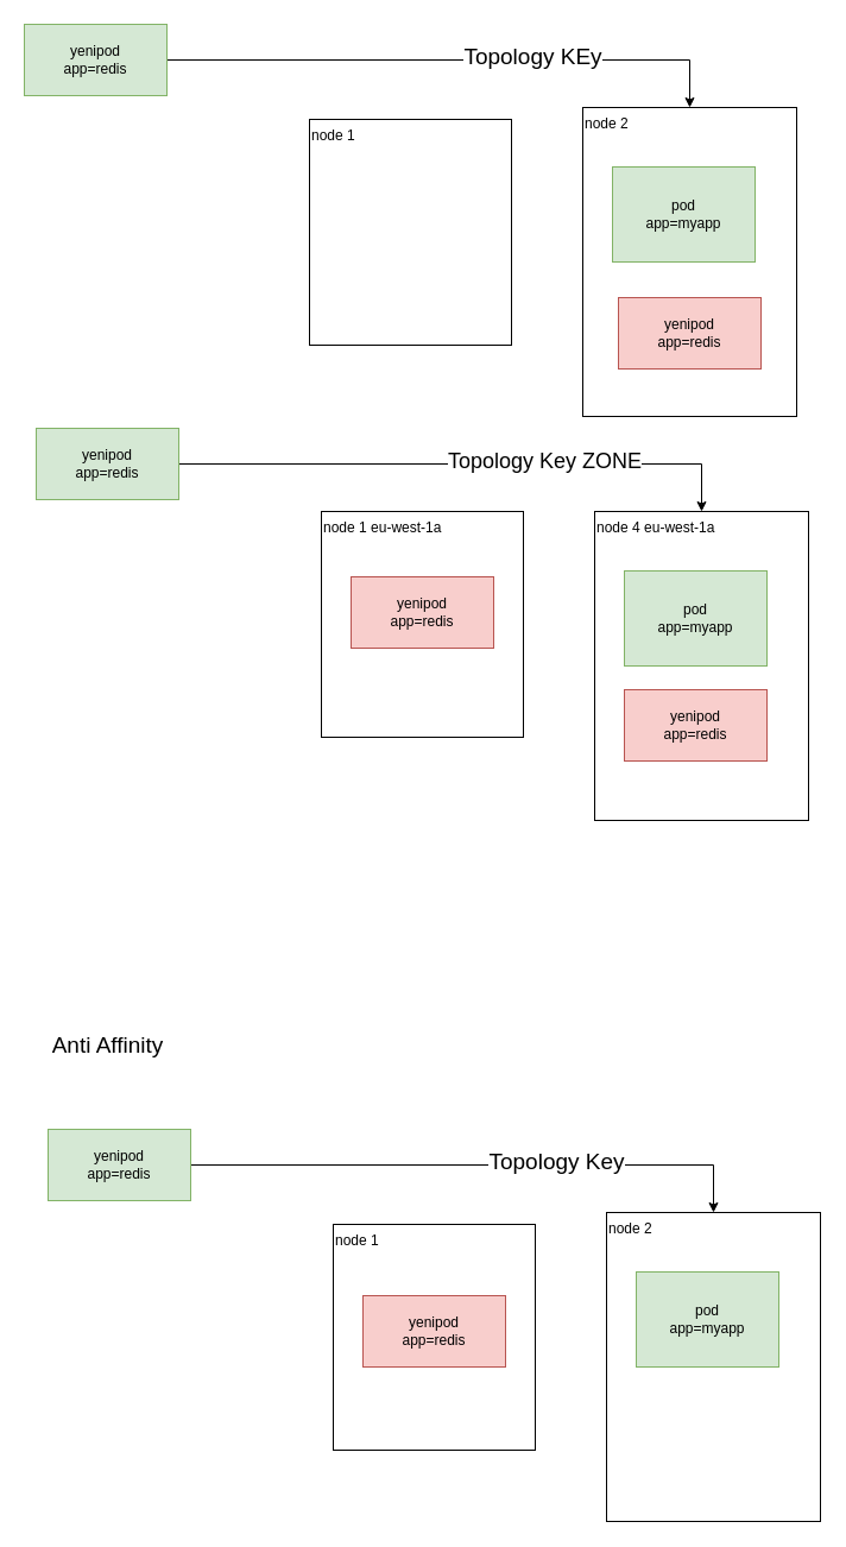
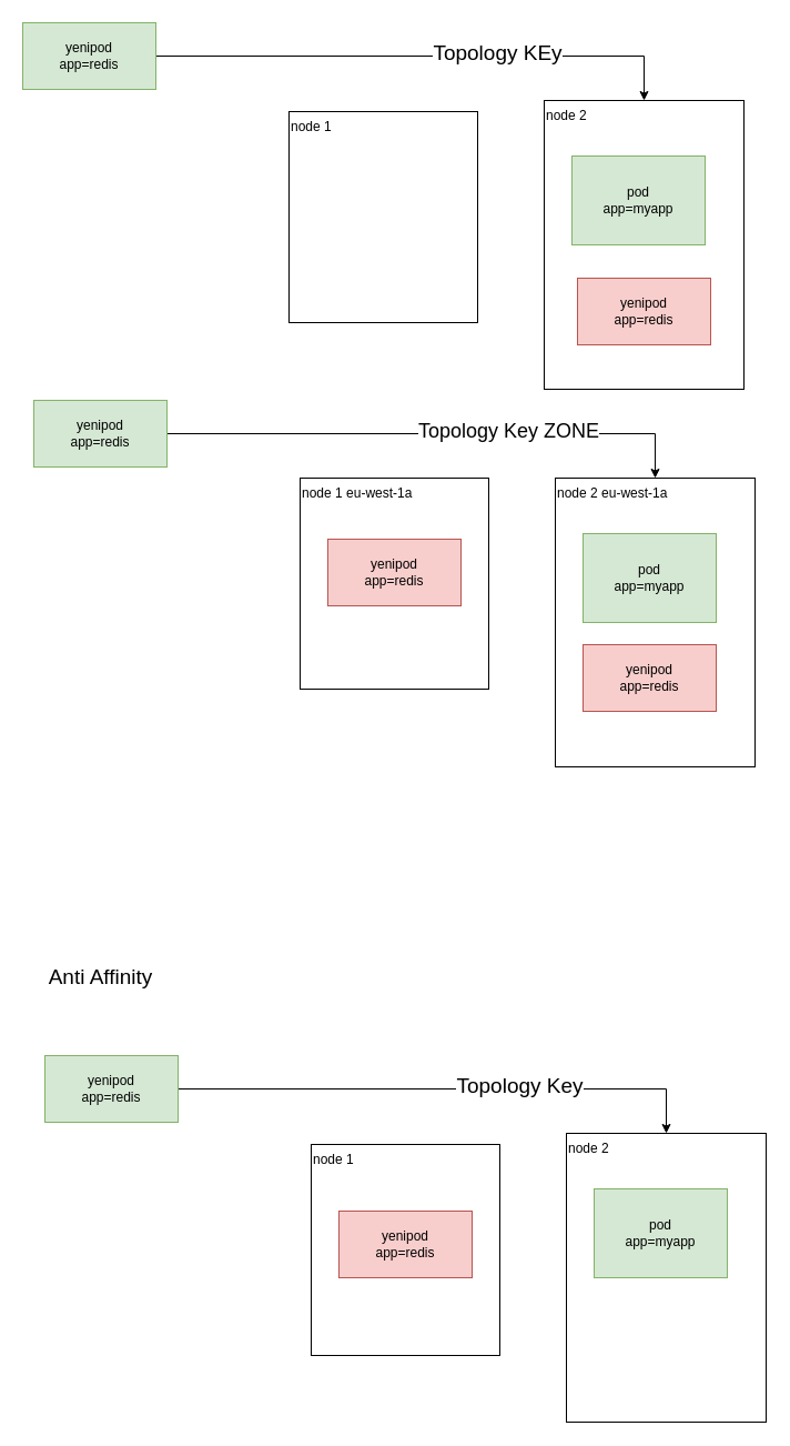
  <mxCell id="0" />
  <mxCell id="1" parent="0" />
  <mxCell id="2" style="edgeStyle=orthogonalEdgeStyle;rounded=0;orthogonalLoop=1;jettySize=auto;html=1;exitX=1;exitY=0.5;exitDx=0;exitDy=0;" edge="1" parent="1" source="4" target="6"><mxGeometry relative="1" as="geometry" /></mxCell>
  <mxCell id="3" value="Topology KEy" style="edgeLabel;html=1;align=center;verticalAlign=middle;resizable=0;points=[];fontSize=19;" vertex="1" connectable="0" parent="2"><mxGeometry x="0.279" y="3" relative="1" as="geometry"><mxPoint as="offset" /></mxGeometry></mxCell>
  <mxCell id="4" value="yenipod&lt;br&gt;app=redis" style="rounded=0;whiteSpace=wrap;html=1;fillColor=#d5e8d4;strokeColor=#82b366;" vertex="1" parent="1"><mxGeometry x="20" y="20" width="120" height="60" as="geometry" /></mxCell>
  <mxCell id="5" value="node 1" style="rounded=0;whiteSpace=wrap;html=1;align=left;verticalAlign=top;" vertex="1" parent="1"><mxGeometry x="260" y="100" width="170" height="190" as="geometry" /></mxCell>
  <mxCell id="6" value="node 2" style="rounded=0;whiteSpace=wrap;html=1;align=left;verticalAlign=top;" vertex="1" parent="1"><mxGeometry x="490" y="90" width="180" height="260" as="geometry" /></mxCell>
  <mxCell id="7" value="pod&lt;br&gt;app=myapp" style="rounded=0;whiteSpace=wrap;html=1;fillColor=#d5e8d4;strokeColor=#82b366;" vertex="1" parent="1"><mxGeometry x="515" y="140" width="120" height="80" as="geometry" /></mxCell>
  <mxCell id="8" style="edgeStyle=orthogonalEdgeStyle;rounded=0;orthogonalLoop=1;jettySize=auto;html=1;exitX=1;exitY=0.5;exitDx=0;exitDy=0;" edge="1" parent="1" source="10" target="12"><mxGeometry relative="1" as="geometry" /></mxCell>
  <mxCell id="9" value="Topology Key ZONE" style="edgeLabel;html=1;align=center;verticalAlign=middle;resizable=0;points=[];fontSize=18;" vertex="1" connectable="0" parent="8"><mxGeometry x="0.279" y="3" relative="1" as="geometry"><mxPoint as="offset" /></mxGeometry></mxCell>
  <mxCell id="10" value="yenipod&lt;br&gt;app=redis" style="rounded=0;whiteSpace=wrap;html=1;fillColor=#d5e8d4;strokeColor=#82b366;" vertex="1" parent="1"><mxGeometry x="30" y="360" width="120" height="60" as="geometry" /></mxCell>
  <mxCell id="11" value="node 1 eu-west-1a" style="rounded=0;whiteSpace=wrap;html=1;align=left;verticalAlign=top;" vertex="1" parent="1"><mxGeometry x="270" y="430" width="170" height="190" as="geometry" /></mxCell>
- <mxCell id="12" value="node 4 eu-west-1a" style="rounded=0;whiteSpace=wrap;html=1;align=left;verticalAlign=top;" vertex="1" parent="1"><mxGeometry x="500" y="430" width="180" height="260" as="geometry" /></mxCell>
+ <mxCell id="12" value="node 2 eu-west-1a" style="rounded=0;whiteSpace=wrap;html=1;align=left;verticalAlign=top;" vertex="1" parent="1"><mxGeometry x="500" y="430" width="180" height="260" as="geometry" /></mxCell>
  <mxCell id="13" value="pod&lt;br&gt;app=myapp" style="rounded=0;whiteSpace=wrap;html=1;fillColor=#d5e8d4;strokeColor=#82b366;" vertex="1" parent="1"><mxGeometry x="525" y="480" width="120" height="80" as="geometry" /></mxCell>
  <mxCell id="14" value="yenipod&lt;br&gt;app=redis" style="rounded=0;whiteSpace=wrap;html=1;fillColor=#f8cecc;strokeColor=#b85450;" vertex="1" parent="1"><mxGeometry x="295" y="485" width="120" height="60" as="geometry" /></mxCell>
  <mxCell id="15" value="yenipod&lt;br&gt;app=redis" style="rounded=0;whiteSpace=wrap;html=1;fillColor=#f8cecc;strokeColor=#b85450;" vertex="1" parent="1"><mxGeometry x="525" y="580" width="120" height="60" as="geometry" /></mxCell>
  <mxCell id="16" value="yenipod&lt;br&gt;app=redis" style="rounded=0;whiteSpace=wrap;html=1;fillColor=#f8cecc;strokeColor=#b85450;" vertex="1" parent="1"><mxGeometry x="520" y="250" width="120" height="60" as="geometry" /></mxCell>
  <mxCell id="17" value="Anti Affinity" style="text;html=1;align=center;verticalAlign=middle;resizable=0;points=[];autosize=1;strokeColor=none;fillColor=none;fontSize=19;" vertex="1" parent="1"><mxGeometry x="30" y="860" width="120" height="40" as="geometry" /></mxCell>
  <mxCell id="18" style="edgeStyle=orthogonalEdgeStyle;rounded=0;orthogonalLoop=1;jettySize=auto;html=1;exitX=1;exitY=0.5;exitDx=0;exitDy=0;" edge="1" parent="1" source="20" target="22"><mxGeometry relative="1" as="geometry" /></mxCell>
  <mxCell id="19" value="Topology Key" style="edgeLabel;html=1;align=center;verticalAlign=middle;resizable=0;points=[];fontSize=19;" vertex="1" connectable="0" parent="18"><mxGeometry x="0.279" y="3" relative="1" as="geometry"><mxPoint as="offset" /></mxGeometry></mxCell>
  <mxCell id="20" value="yenipod&lt;br&gt;app=redis" style="rounded=0;whiteSpace=wrap;html=1;fillColor=#d5e8d4;strokeColor=#82b366;" vertex="1" parent="1"><mxGeometry x="40" y="950" width="120" height="60" as="geometry" /></mxCell>
  <mxCell id="21" value="node 1" style="rounded=0;whiteSpace=wrap;html=1;align=left;verticalAlign=top;" vertex="1" parent="1"><mxGeometry x="280" y="1030" width="170" height="190" as="geometry" /></mxCell>
  <mxCell id="22" value="node 2" style="rounded=0;whiteSpace=wrap;html=1;align=left;verticalAlign=top;" vertex="1" parent="1"><mxGeometry x="510" y="1020" width="180" height="260" as="geometry" /></mxCell>
  <mxCell id="23" value="pod&lt;br&gt;app=myapp" style="rounded=0;whiteSpace=wrap;html=1;fillColor=#d5e8d4;strokeColor=#82b366;" vertex="1" parent="1"><mxGeometry x="535" y="1070" width="120" height="80" as="geometry" /></mxCell>
  <mxCell id="24" value="yenipod&lt;br&gt;app=redis" style="rounded=0;whiteSpace=wrap;html=1;fillColor=#f8cecc;strokeColor=#b85450;" vertex="1" parent="1"><mxGeometry x="305" y="1090" width="120" height="60" as="geometry" /></mxCell>
